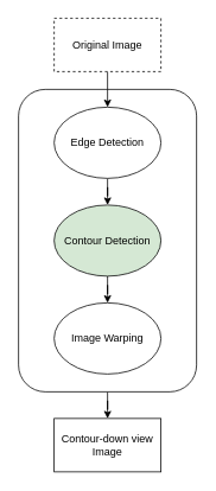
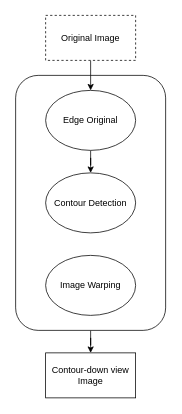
  <mxCell id="0" />
  <mxCell id="1" parent="0" />
  <mxCell id="2" style="edgeStyle=orthogonalEdgeStyle;rounded=0;orthogonalLoop=1;jettySize=auto;html=1;entryX=0.5;entryY=0;entryDx=0;entryDy=0;" edge="1" parent="1" source="3" target="12"><mxGeometry relative="1" as="geometry" /></mxCell>
  <mxCell id="3" value="" style="rounded=1;whiteSpace=wrap;html=1;glass=0;" vertex="1" parent="1"><mxGeometry x="20" y="100" width="200" height="340" as="geometry" /></mxCell>
  <mxCell id="4" style="edgeStyle=orthogonalEdgeStyle;rounded=0;orthogonalLoop=1;jettySize=auto;html=1;entryX=0.5;entryY=0;entryDx=0;entryDy=0;" edge="1" parent="1" source="5"><mxGeometry relative="1" as="geometry"><mxPoint x="120" y="120" as="targetPoint" /></mxGeometry></mxCell>
  <mxCell id="5" value="Original Image" style="rounded=0;whiteSpace=wrap;html=1;dashed=1;" vertex="1" parent="1"><mxGeometry x="60" y="20" width="120" height="60" as="geometry" /></mxCell>
  <mxCell id="6" style="edgeStyle=orthogonalEdgeStyle;rounded=0;orthogonalLoop=1;jettySize=auto;html=1;" edge="1" parent="1"><mxGeometry relative="1" as="geometry"><mxPoint x="120" y="360" as="sourcePoint" /><mxPoint x="120" y="360" as="targetPoint" /></mxGeometry></mxCell>
  <mxCell id="7" style="edgeStyle=orthogonalEdgeStyle;rounded=0;orthogonalLoop=1;jettySize=auto;html=1;entryX=0.5;entryY=0;entryDx=0;entryDy=0;" edge="1" parent="1" source="8" target="10"><mxGeometry relative="1" as="geometry" /></mxCell>
- <mxCell id="8" value="Edge Detection" style="ellipse;whiteSpace=wrap;html=1;rounded=0;glass=0;" vertex="1" parent="1"><mxGeometry x="60" y="120" width="120" height="80" as="geometry" /></mxCell>
- <mxCell id="9" style="edgeStyle=orthogonalEdgeStyle;rounded=0;orthogonalLoop=1;jettySize=auto;html=1;entryX=0.5;entryY=0;entryDx=0;entryDy=0;" edge="1" parent="1" source="10" target="11"><mxGeometry relative="1" as="geometry" /></mxCell>
- <mxCell id="10" value="Contour Detection" style="ellipse;whiteSpace=wrap;html=1;rounded=0;glass=0;fillColor=#d5e8d4;" vertex="1" parent="1"><mxGeometry x="60" y="230" width="120" height="80" as="geometry" /></mxCell>
+ <mxCell id="8" value="Edge Original" style="ellipse;whiteSpace=wrap;html=1;rounded=0;glass=0;" vertex="1" parent="1"><mxGeometry x="60" y="120" width="120" height="80" as="geometry" /></mxCell>
+ <mxCell id="10" value="Contour Detection" style="ellipse;whiteSpace=wrap;html=1;rounded=0;glass=0;" vertex="1" parent="1"><mxGeometry x="60" y="230" width="120" height="80" as="geometry" /></mxCell>
  <mxCell id="11" value="Image Warping" style="ellipse;whiteSpace=wrap;html=1;rounded=0;glass=0;" vertex="1" parent="1"><mxGeometry x="60" y="340" width="120" height="80" as="geometry" /></mxCell>
  <mxCell id="12" value="Contour-down view Image" style="rounded=0;whiteSpace=wrap;html=1;glass=0;" vertex="1" parent="1"><mxGeometry x="60" y="470" width="120" height="60" as="geometry" /></mxCell>
